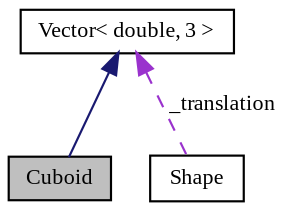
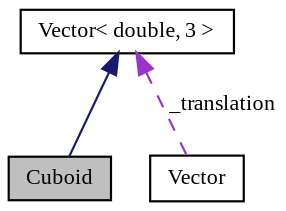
  digraph {
    fontname="Liberation Serif"
    node [color=black fillcolor=white fontname="Liberation Serif" fontsize=10 shape=record style=filled]
    edge [dir=back fontname="Liberation Serif" fontsize=10 labelfontname=Helvetica labelfontsize=10]
    n1 [fillcolor=grey75 fontcolor=black height=0.2 label=Cuboid width=0.4]
-   n2 [height=0.2 label=Shape width=0.4]
+   n2 [height=0.2 label=Vector width=0.4]
    n3 [height=0.2 label="Vector\< double, 3 \>" width=0.4]
    n3 -> n1 [color=midnightblue style=solid]
    n3 -> n2 [color=darkorchid3 label=" _translation" style=dashed]
  }
